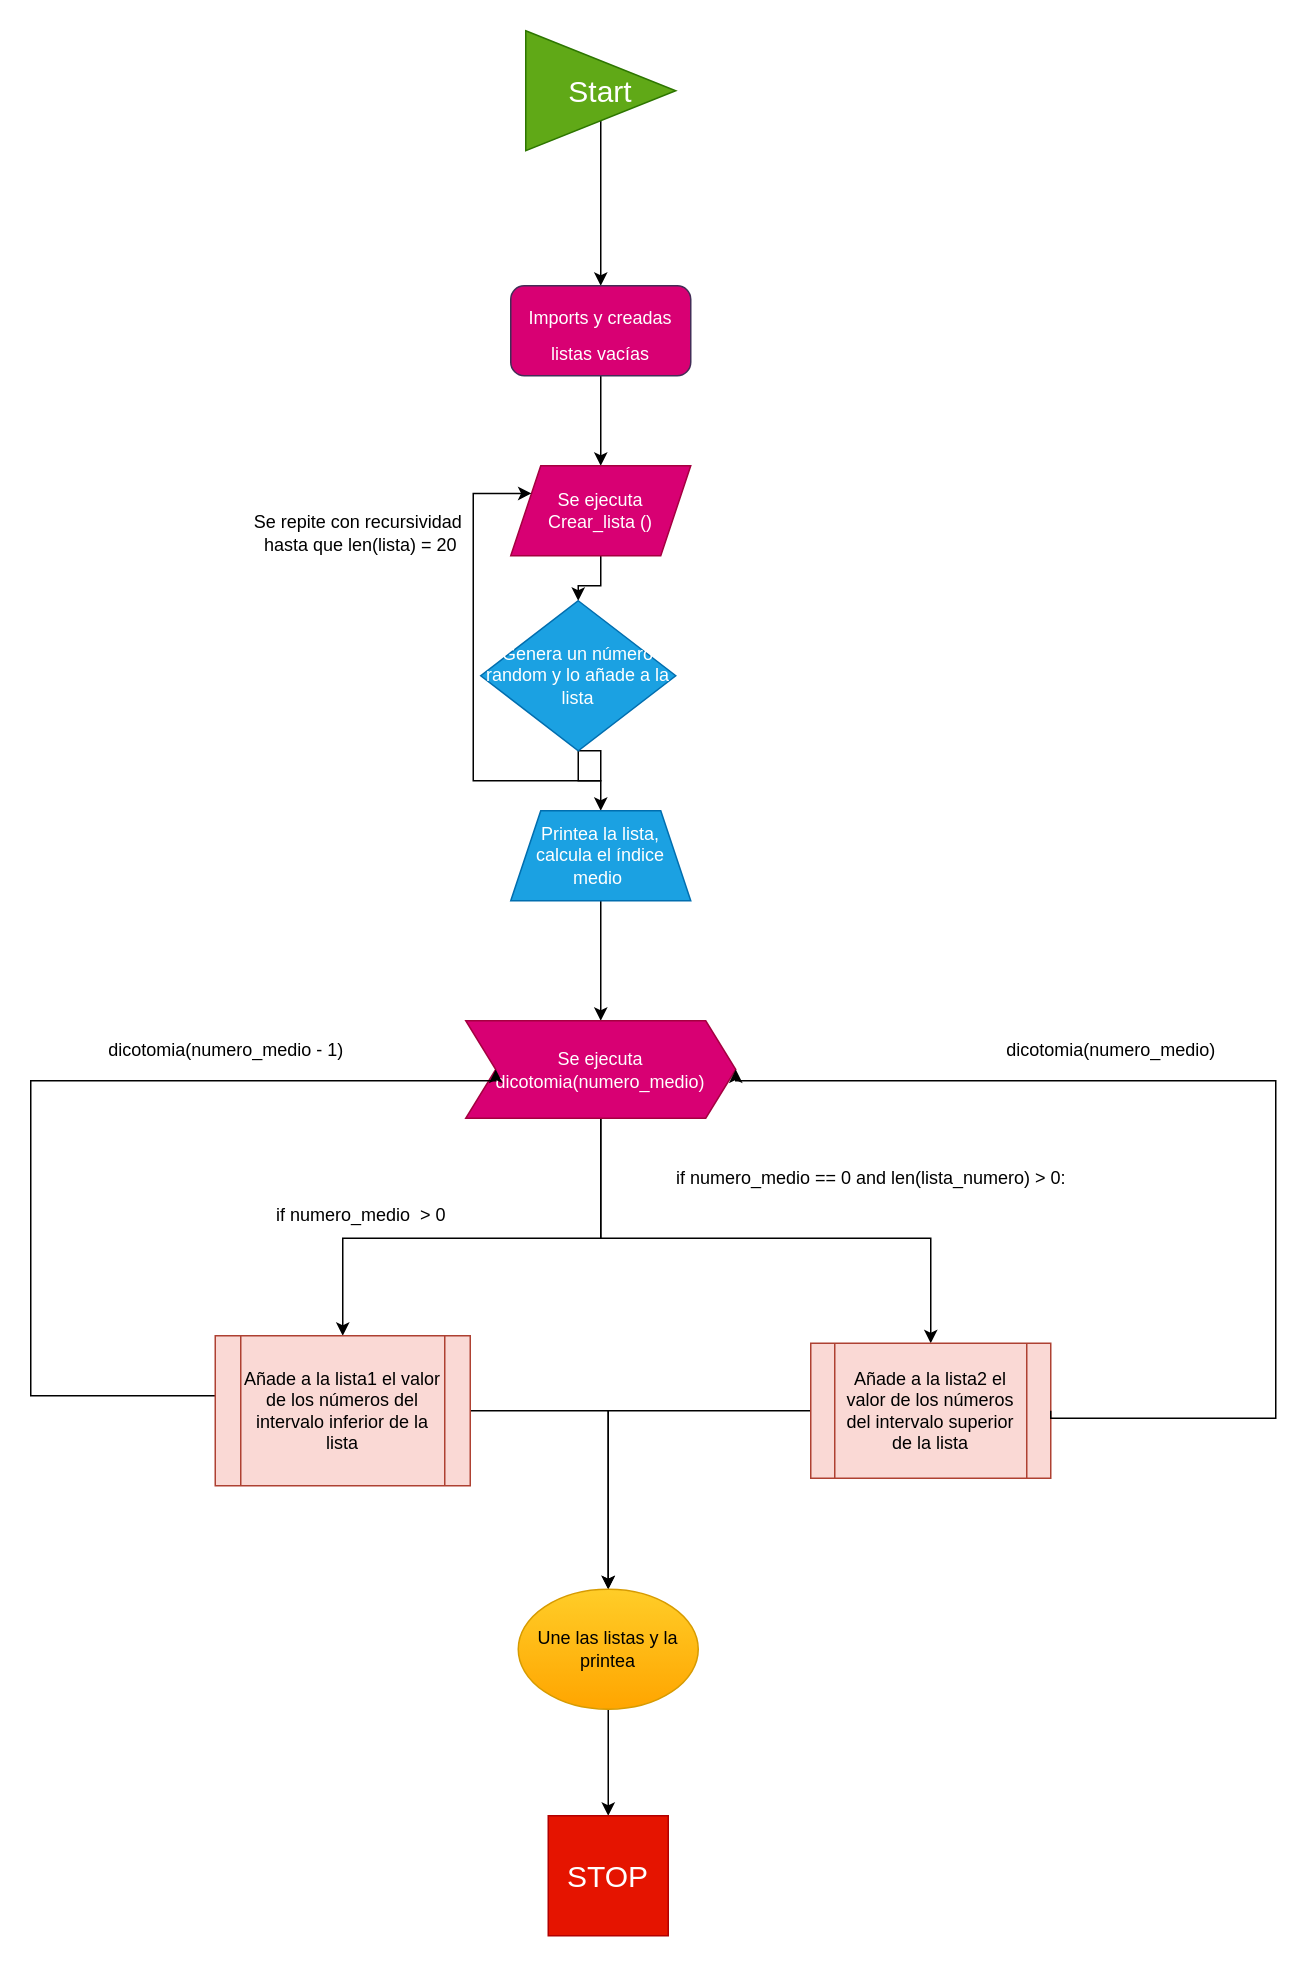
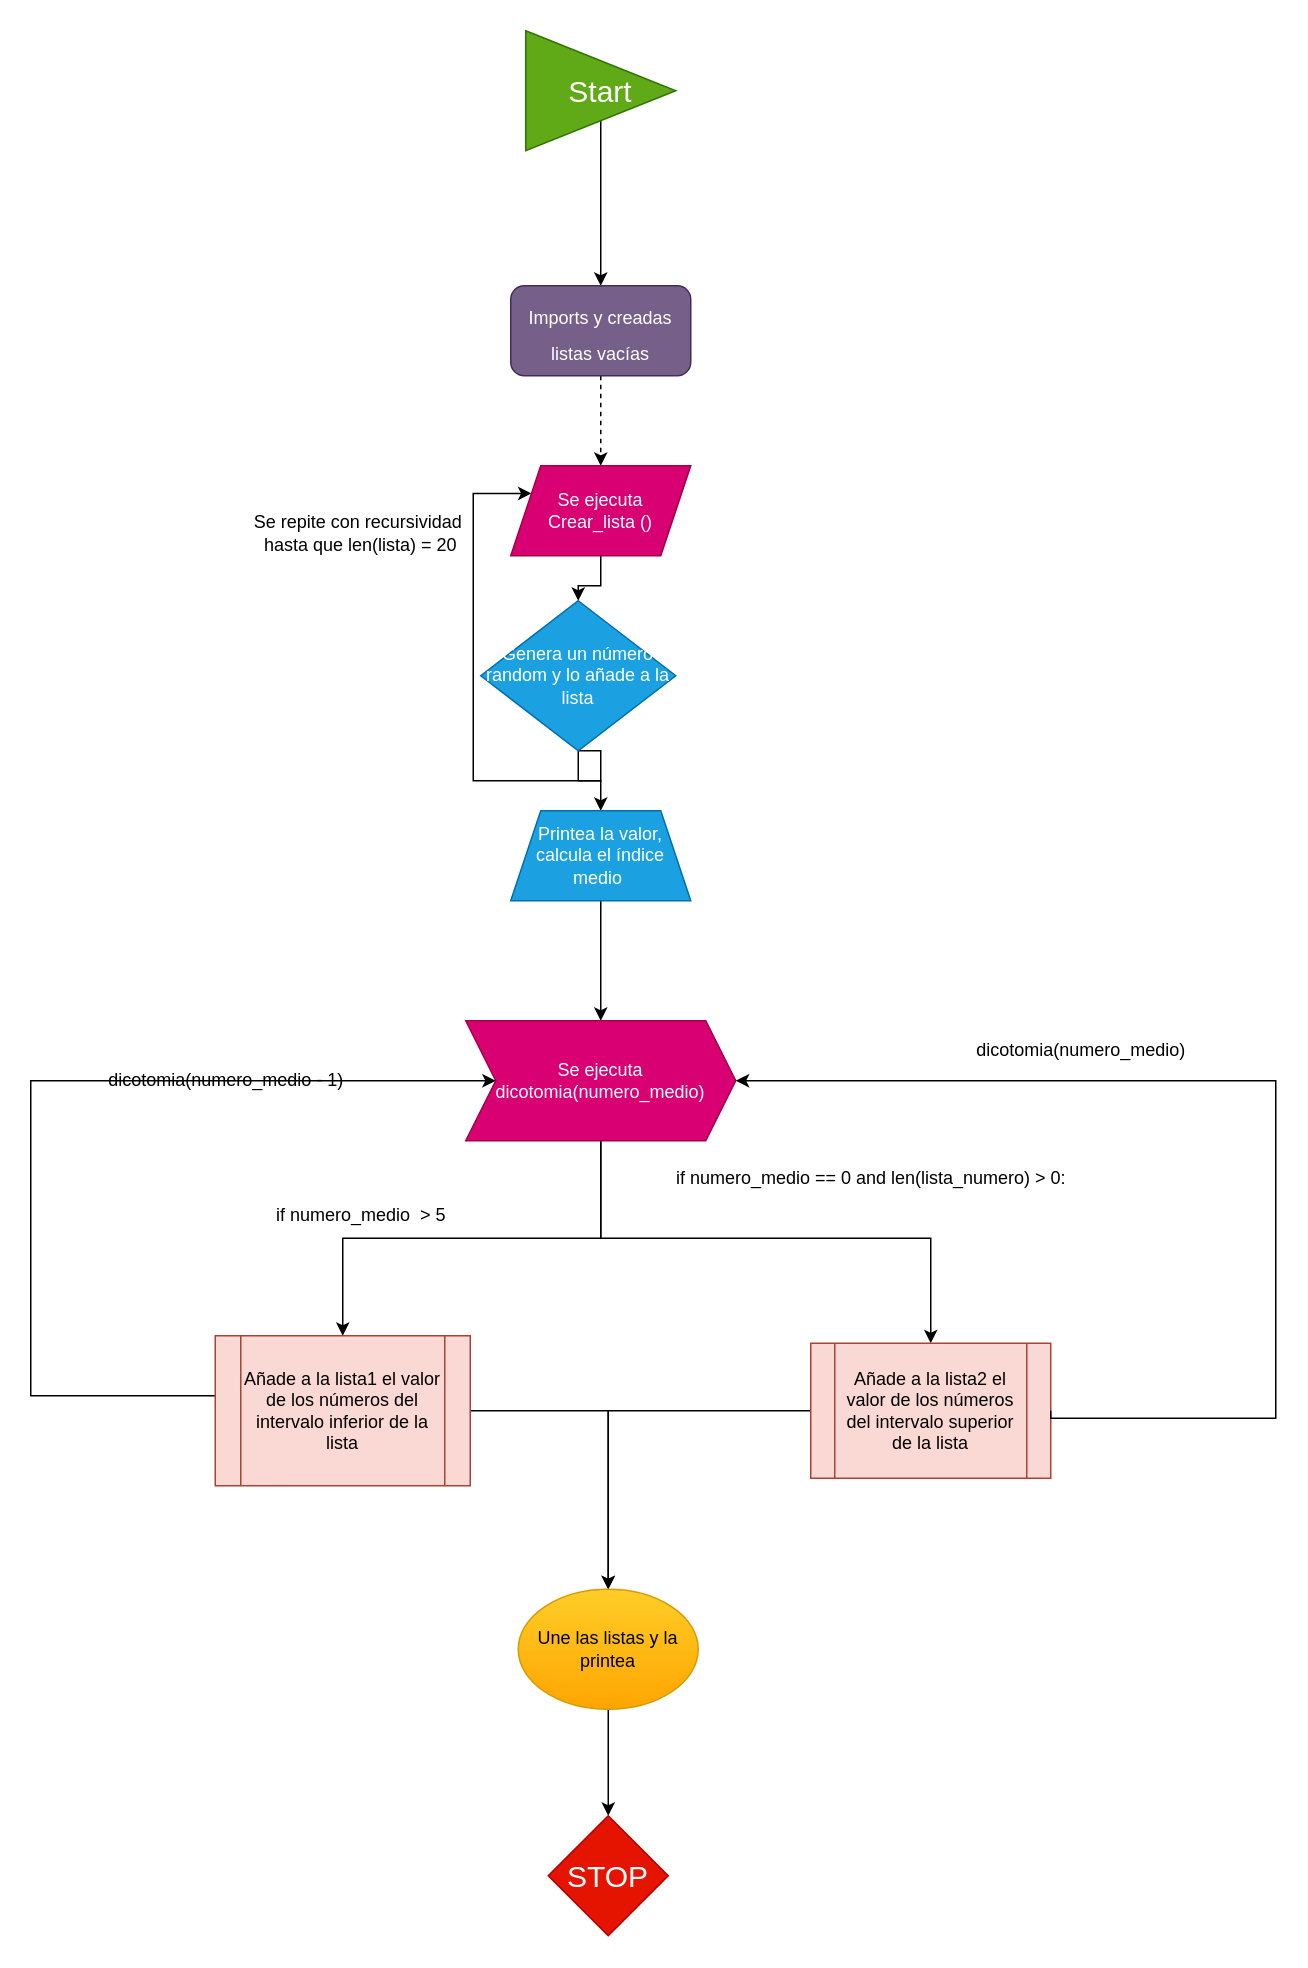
  <mxCell id="0" />
  <mxCell id="1" parent="0" />
  <mxCell id="2" style="edgeStyle=orthogonalEdgeStyle;rounded=0;orthogonalLoop=1;jettySize=auto;html=1;fontSize=20;entryX=0.5;entryY=0;entryDx=0;entryDy=0;" edge="1" parent="1" source="3" target="5"><mxGeometry relative="1" as="geometry"><mxPoint x="400" y="180" as="targetPoint" /></mxGeometry></mxCell>
  <mxCell id="3" value="&lt;font style=&quot;font-size: 20px&quot;&gt;Start&lt;/font&gt;" style="triangle;whiteSpace=wrap;html=1;fillColor=#60a917;fontColor=#ffffff;strokeColor=#2D7600;" vertex="1" parent="1"><mxGeometry x="350" y="20" width="100" height="80" as="geometry" /></mxCell>
- <mxCell id="4" style="edgeStyle=orthogonalEdgeStyle;rounded=0;orthogonalLoop=1;jettySize=auto;html=1;fontSize=12;entryX=0.5;entryY=0;entryDx=0;entryDy=0;" edge="1" parent="1" source="5" target="7"><mxGeometry relative="1" as="geometry"><mxPoint x="400" y="340" as="targetPoint" /></mxGeometry></mxCell>
- <mxCell id="5" value="&lt;font style=&quot;font-size: 12px&quot;&gt;Imports y creadas listas vacías&lt;/font&gt;" style="rounded=1;whiteSpace=wrap;html=1;fontSize=20;fillColor=#d80073;fontColor=#ffffff;strokeColor=#432D57;" vertex="1" parent="1"><mxGeometry x="340" y="190" width="120" height="60" as="geometry" /></mxCell>
+ <mxCell id="4" style="edgeStyle=orthogonalEdgeStyle;rounded=0;orthogonalLoop=1;jettySize=auto;html=1;fontSize=12;entryX=0.5;entryY=0;entryDx=0;entryDy=0;dashed=1;" edge="1" parent="1" source="5" target="7"><mxGeometry relative="1" as="geometry"><mxPoint x="400" y="340" as="targetPoint" /></mxGeometry></mxCell>
+ <mxCell id="5" value="&lt;font style=&quot;font-size: 12px&quot;&gt;Imports y creadas listas vacías&lt;/font&gt;" style="rounded=1;whiteSpace=wrap;html=1;fontSize=20;fillColor=#76608a;fontColor=#ffffff;strokeColor=#432D57;" vertex="1" parent="1"><mxGeometry x="340" y="190" width="120" height="60" as="geometry" /></mxCell>
  <mxCell id="6" style="edgeStyle=orthogonalEdgeStyle;rounded=0;orthogonalLoop=1;jettySize=auto;html=1;fontSize=12;entryX=0.5;entryY=0;entryDx=0;entryDy=0;" edge="1" parent="1" source="7" target="10"><mxGeometry relative="1" as="geometry"><mxPoint x="400" y="440" as="targetPoint" /></mxGeometry></mxCell>
  <mxCell id="7" value="Se ejecuta&lt;br&gt;Crear_lista ()" style="shape=parallelogram;perimeter=parallelogramPerimeter;whiteSpace=wrap;html=1;fixedSize=1;fontSize=12;fillColor=#d80073;fontColor=#ffffff;strokeColor=#A50040;" vertex="1" parent="1"><mxGeometry x="340" y="310" width="120" height="60" as="geometry" /></mxCell>
  <mxCell id="8" style="edgeStyle=orthogonalEdgeStyle;rounded=0;orthogonalLoop=1;jettySize=auto;html=1;fontSize=12;entryX=0.5;entryY=0;entryDx=0;entryDy=0;entryPerimeter=0;" edge="1" parent="1" source="10" target="12"><mxGeometry relative="1" as="geometry"><mxPoint x="400" y="560" as="targetPoint" /></mxGeometry></mxCell>
  <mxCell id="9" style="edgeStyle=orthogonalEdgeStyle;rounded=0;orthogonalLoop=1;jettySize=auto;html=1;exitX=0.5;exitY=1;exitDx=0;exitDy=0;entryX=0;entryY=0.25;entryDx=0;entryDy=0;fontSize=12;" edge="1" parent="1" source="10" target="7"><mxGeometry relative="1" as="geometry"><Array as="points"><mxPoint x="400" y="520" /><mxPoint x="315" y="520" /><mxPoint x="315" y="329" /></Array></mxGeometry></mxCell>
  <mxCell id="10" value="Genera un número random y lo añade a la lista" style="rhombus;whiteSpace=wrap;html=1;fontSize=12;fillColor=#1ba1e2;fontColor=#ffffff;strokeColor=#006EAF;" vertex="1" parent="1"><mxGeometry x="320" y="400" width="130" height="100" as="geometry" /></mxCell>
  <mxCell id="11" style="edgeStyle=orthogonalEdgeStyle;rounded=0;orthogonalLoop=1;jettySize=auto;html=1;fontSize=12;" edge="1" parent="1" source="12" target="16"><mxGeometry relative="1" as="geometry"><mxPoint x="400" y="670" as="targetPoint" /></mxGeometry></mxCell>
- <mxCell id="12" value="Printea la lista, calcula el índice medio&amp;nbsp;" style="shape=trapezoid;perimeter=trapezoidPerimeter;whiteSpace=wrap;html=1;fixedSize=1;fontSize=12;fillColor=#1ba1e2;fontColor=#ffffff;strokeColor=#006EAF;" vertex="1" parent="1"><mxGeometry x="340" y="540" width="120" height="60" as="geometry" /></mxCell>
+ <mxCell id="12" value="Printea la valor, calcula el índice medio&amp;nbsp;" style="shape=trapezoid;perimeter=trapezoidPerimeter;whiteSpace=wrap;html=1;fixedSize=1;fontSize=12;fillColor=#1ba1e2;fontColor=#ffffff;strokeColor=#006EAF;" vertex="1" parent="1"><mxGeometry x="340" y="540" width="120" height="60" as="geometry" /></mxCell>
  <mxCell id="13" value="Se repite con recursividad&lt;br&gt;&amp;nbsp;hasta que len(lista) = 20" style="text;html=1;align=center;verticalAlign=middle;resizable=0;points=[];autosize=1;strokeColor=none;fillColor=none;fontSize=12;" vertex="1" parent="1"><mxGeometry x="163" y="340" width="150" height="30" as="geometry" /></mxCell>
  <mxCell id="14" style="edgeStyle=orthogonalEdgeStyle;rounded=0;orthogonalLoop=1;jettySize=auto;html=1;fontSize=12;entryX=0.5;entryY=0;entryDx=0;entryDy=0;" edge="1" parent="1" source="16" target="19"><mxGeometry relative="1" as="geometry"><mxPoint x="230" y="900" as="targetPoint" /><Array as="points"><mxPoint x="400" y="825" /><mxPoint x="228" y="825" /></Array></mxGeometry></mxCell>
  <mxCell id="15" style="edgeStyle=orthogonalEdgeStyle;rounded=0;orthogonalLoop=1;jettySize=auto;html=1;fontSize=12;entryX=0.5;entryY=0;entryDx=0;entryDy=0;" edge="1" parent="1" source="16" target="21"><mxGeometry relative="1" as="geometry"><mxPoint x="610" y="890" as="targetPoint" /><Array as="points"><mxPoint x="400" y="825" /><mxPoint x="620" y="825" /></Array></mxGeometry></mxCell>
- <mxCell id="16" value="Se ejecuta &lt;br&gt;dicotomia(numero_medio)" style="shape=step;perimeter=stepPerimeter;whiteSpace=wrap;html=1;fixedSize=1;fontSize=12;fillColor=#d80073;fontColor=#ffffff;strokeColor=#A50040;" vertex="1" parent="1"><mxGeometry x="310" y="680" width="180" height="65" as="geometry" /></mxCell>
+ <mxCell id="16" value="Se ejecuta &lt;br&gt;dicotomia(numero_medio)" style="shape=step;perimeter=stepPerimeter;whiteSpace=wrap;html=1;fixedSize=1;fontSize=12;fillColor=#d80073;fontColor=#ffffff;strokeColor=#A50040;" vertex="1" parent="1"><mxGeometry x="310" y="680" width="180" height="80" as="geometry" /></mxCell>
  <mxCell id="17" style="edgeStyle=orthogonalEdgeStyle;rounded=0;orthogonalLoop=1;jettySize=auto;html=1;fontSize=12;entryX=0;entryY=0.5;entryDx=0;entryDy=0;" edge="1" parent="1" source="19" target="16"><mxGeometry relative="1" as="geometry"><mxPoint x="120" y="700" as="targetPoint" /><Array as="points"><mxPoint x="20" y="930" /><mxPoint x="20" y="720" /></Array></mxGeometry></mxCell>
  <mxCell id="18" style="edgeStyle=orthogonalEdgeStyle;rounded=0;orthogonalLoop=1;jettySize=auto;html=1;fontSize=12;entryX=0.5;entryY=0;entryDx=0;entryDy=0;" edge="1" parent="1" source="19" target="28"><mxGeometry relative="1" as="geometry"><mxPoint x="410" y="1060" as="targetPoint" /></mxGeometry></mxCell>
  <mxCell id="19" value="&lt;span&gt;Añade a la lista1 el valor de los números del intervalo inferior de la lista&lt;/span&gt;" style="shape=process;whiteSpace=wrap;html=1;backgroundOutline=1;fontSize=12;fillColor=#fad9d5;strokeColor=#ae4132;" vertex="1" parent="1"><mxGeometry x="143" y="890" width="170" height="100" as="geometry" /></mxCell>
  <mxCell id="20" style="edgeStyle=orthogonalEdgeStyle;rounded=0;orthogonalLoop=1;jettySize=auto;html=1;fontSize=12;entryX=0.5;entryY=0;entryDx=0;entryDy=0;" edge="1" parent="1" source="21" target="28"><mxGeometry relative="1" as="geometry"><mxPoint x="410" y="1060" as="targetPoint" /></mxGeometry></mxCell>
  <mxCell id="21" value="Añade a la lista2 el valor de los números del intervalo superior de la lista" style="shape=process;whiteSpace=wrap;html=1;backgroundOutline=1;fontSize=12;fillColor=#fad9d5;strokeColor=#ae4132;" vertex="1" parent="1"><mxGeometry x="540" y="895" width="160" height="90" as="geometry" /></mxCell>
- <mxCell id="22" value="if numero_medio&amp;nbsp; &amp;gt; 0" style="text;html=1;align=center;verticalAlign=middle;resizable=0;points=[];autosize=1;strokeColor=none;fillColor=none;fontSize=12;" vertex="1" parent="1"><mxGeometry x="175" y="800" width="130" height="20" as="geometry" /></mxCell>
- <mxCell id="23" value="dicotomia(numero_medio - 1)" style="text;html=1;align=center;verticalAlign=middle;resizable=0;points=[];autosize=1;strokeColor=none;fillColor=none;fontSize=12;" vertex="1" parent="1"><mxGeometry x="65" y="690" width="170" height="20" as="geometry" /></mxCell>
+ <mxCell id="22" value="if numero_medio&amp;nbsp; &amp;gt; 5" style="text;html=1;align=center;verticalAlign=middle;resizable=0;points=[];autosize=1;strokeColor=none;fillColor=none;fontSize=12;" vertex="1" parent="1"><mxGeometry x="175" y="800" width="130" height="20" as="geometry" /></mxCell>
+ <mxCell id="23" value="dicotomia(numero_medio - 1)" style="text;html=1;align=center;verticalAlign=middle;resizable=0;points=[];autosize=1;strokeColor=none;fillColor=none;fontSize=12;" vertex="1" parent="1"><mxGeometry x="65" y="710" width="170" height="20" as="geometry" /></mxCell>
  <mxCell id="24" value="if numero_medio == 0 and len(lista_numero) &amp;gt; 0:" style="text;html=1;align=center;verticalAlign=middle;resizable=0;points=[];autosize=1;strokeColor=none;fillColor=none;fontSize=12;" vertex="1" parent="1"><mxGeometry x="440" y="775" width="280" height="20" as="geometry" /></mxCell>
  <mxCell id="25" style="edgeStyle=orthogonalEdgeStyle;rounded=0;orthogonalLoop=1;jettySize=auto;html=1;fontSize=12;entryX=1;entryY=0.5;entryDx=0;entryDy=0;exitX=1;exitY=0.5;exitDx=0;exitDy=0;" edge="1" parent="1" source="21" target="16"><mxGeometry relative="1" as="geometry"><mxPoint x="970" y="670" as="targetPoint" /><mxPoint x="783" y="880" as="sourcePoint" /><Array as="points"><mxPoint x="850" y="945" /><mxPoint x="850" y="720" /></Array></mxGeometry></mxCell>
- <mxCell id="26" value="dicotomia(numero_medio)" style="text;html=1;align=center;verticalAlign=middle;resizable=0;points=[];autosize=1;strokeColor=none;fillColor=none;fontSize=12;" vertex="1" parent="1"><mxGeometry x="665" y="690" width="150" height="20" as="geometry" /></mxCell>
+ <mxCell id="26" value="dicotomia(numero_medio)" style="text;html=1;align=center;verticalAlign=middle;resizable=0;points=[];autosize=1;strokeColor=none;fillColor=none;fontSize=12;" vertex="1" parent="1"><mxGeometry x="645" y="690" width="150" height="20" as="geometry" /></mxCell>
  <mxCell id="27" style="edgeStyle=orthogonalEdgeStyle;rounded=0;orthogonalLoop=1;jettySize=auto;html=1;fontSize=12;entryX=0.5;entryY=0;entryDx=0;entryDy=0;" edge="1" parent="1" source="28" target="29"><mxGeometry relative="1" as="geometry"><mxPoint x="405" y="1200" as="targetPoint" /></mxGeometry></mxCell>
  <mxCell id="28" value="Une las listas y la printea" style="ellipse;whiteSpace=wrap;html=1;fontSize=12;fillColor=#ffcd28;gradientColor=#ffa500;strokeColor=#d79b00;" vertex="1" parent="1"><mxGeometry x="345" y="1059" width="120" height="80" as="geometry" /></mxCell>
- <mxCell id="29" value="&lt;font style=&quot;font-size: 20px&quot;&gt;STOP&lt;/font&gt;" style="whiteSpace=wrap;html=1;aspect=fixed;fontSize=12;fillColor=#e51400;fontColor=#ffffff;strokeColor=#B20000;" vertex="1" parent="1"><mxGeometry x="365" y="1210" width="80" height="80" as="geometry" /></mxCell>
+ <mxCell id="29" value="&lt;font style=&quot;font-size: 20px&quot;&gt;STOP&lt;/font&gt;" style="rhombus;whiteSpace=wrap;html=1;aspect=fixed;fontSize=12;fillColor=#e51400;fontColor=#ffffff;strokeColor=#B20000;" vertex="1" parent="1"><mxGeometry x="365" y="1210" width="80" height="80" as="geometry" /></mxCell>
